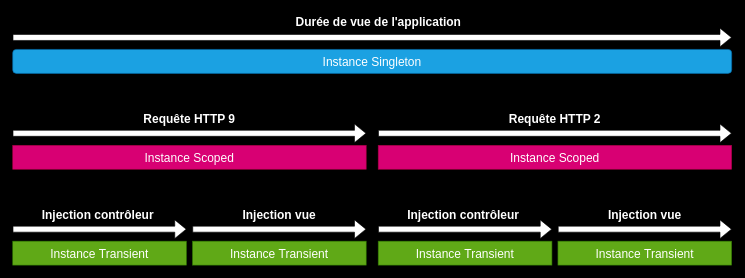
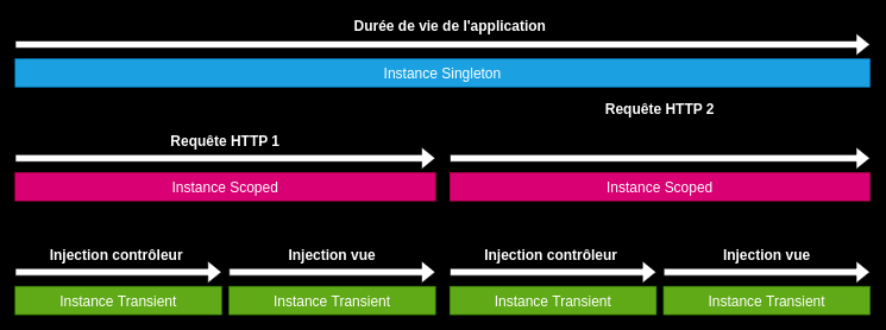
  <mxCell id="0" />
  <mxCell id="1" parent="0" />
  <mxCell id="2" value="" style="shape=flexArrow;endArrow=classic;html=1;rounded=0;fillColor=default;" parent="1" edge="1"><mxGeometry width="50" height="50" relative="1" as="geometry"><mxPoint x="20" y="62" as="sourcePoint" /><mxPoint x="1220" y="62" as="targetPoint" /></mxGeometry></mxCell>
- <mxCell id="3" value="Instance Singleton" style="whiteSpace=wrap;html=1;fontSize=20;fillColor=#1ba1e2;fontColor=#ffffff;strokeColor=#006EAF;rounded=1;" parent="1" vertex="1"><mxGeometry x="20" y="82" width="1200" height="40" as="geometry" /></mxCell>
- <mxCell id="4" value="Durée de vue de l'application" style="text;html=1;align=center;verticalAlign=middle;whiteSpace=wrap;rounded=0;fontSize=20;fillColor=none;fontColor=#FFFFFF;fontStyle=1" parent="1" vertex="1"><mxGeometry x="488" y="20" width="285" height="30" as="geometry" /></mxCell>
+ <mxCell id="3" value="Instance Singleton" style="rounded=0;whiteSpace=wrap;html=1;fontSize=20;fillColor=#1ba1e2;fontColor=#ffffff;strokeColor=#006EAF;" parent="1" vertex="1"><mxGeometry x="20" y="82" width="1200" height="40" as="geometry" /></mxCell>
+ <mxCell id="4" value="Durée de vie de l'application" style="text;html=1;align=center;verticalAlign=middle;whiteSpace=wrap;rounded=0;fontSize=20;fillColor=none;fontColor=#FFFFFF;fontStyle=1" parent="1" vertex="1"><mxGeometry x="488" y="20" width="285" height="30" as="geometry" /></mxCell>
  <mxCell id="5" value="" style="shape=flexArrow;endArrow=classic;html=1;rounded=0;fillColor=default;" parent="1" edge="1"><mxGeometry width="50" height="50" relative="1" as="geometry"><mxPoint x="20" y="222" as="sourcePoint" /><mxPoint x="610" y="222" as="targetPoint" /></mxGeometry></mxCell>
  <mxCell id="6" value="Instance&amp;nbsp;Scoped" style="rounded=0;whiteSpace=wrap;html=1;fontSize=20;fillColor=#d80073;fontColor=#ffffff;strokeColor=#A50040;" parent="1" vertex="1"><mxGeometry x="20" y="242" width="590" height="40" as="geometry" /></mxCell>
- <mxCell id="7" value="Requête HTTP 9" style="text;html=1;align=center;verticalAlign=middle;whiteSpace=wrap;rounded=0;fontSize=20;fillColor=none;fontColor=#FFFFFF;fontStyle=1" parent="1" vertex="1"><mxGeometry x="220" y="182" width="190" height="30" as="geometry" /></mxCell>
+ <mxCell id="7" value="Requête HTTP 1" style="text;html=1;align=center;verticalAlign=middle;whiteSpace=wrap;rounded=0;fontSize=20;fillColor=none;fontColor=#FFFFFF;fontStyle=1" parent="1" vertex="1"><mxGeometry x="220" y="182" width="190" height="30" as="geometry" /></mxCell>
  <mxCell id="8" value="Instance&amp;nbsp;Scoped" style="rounded=0;whiteSpace=wrap;html=1;fontSize=20;fillColor=#d80073;fontColor=#ffffff;strokeColor=#A50040;" parent="1" vertex="1"><mxGeometry x="630" y="242" width="590" height="40" as="geometry" /></mxCell>
  <mxCell id="9" value="" style="shape=flexArrow;endArrow=classic;html=1;rounded=0;fillColor=default;" parent="1" edge="1"><mxGeometry width="50" height="50" relative="1" as="geometry"><mxPoint x="630" y="222" as="sourcePoint" /><mxPoint x="1220" y="222" as="targetPoint" /></mxGeometry></mxCell>
- <mxCell id="10" value="Requête HTTP 2" style="text;html=1;align=center;verticalAlign=middle;whiteSpace=wrap;rounded=0;fontSize=20;fillColor=none;fontColor=#FFFFFF;fontStyle=1" parent="1" vertex="1"><mxGeometry x="830" y="182" width="190" height="30" as="geometry" /></mxCell>
+ <mxCell id="10" value="Requête HTTP 2" style="text;html=1;align=center;verticalAlign=middle;whiteSpace=wrap;rounded=0;fontSize=20;fillColor=none;fontColor=#FFFFFF;fontStyle=1" parent="1" vertex="1"><mxGeometry x="830" y="137" width="190" height="30" as="geometry" /></mxCell>
  <mxCell id="11" value="" style="shape=flexArrow;endArrow=classic;html=1;rounded=0;fillColor=default;" parent="1" edge="1"><mxGeometry width="50" height="50" relative="1" as="geometry"><mxPoint x="20" y="382" as="sourcePoint" /><mxPoint x="310" y="382" as="targetPoint" /></mxGeometry></mxCell>
  <mxCell id="12" value="Instance&amp;nbsp;Transient" style="rounded=0;whiteSpace=wrap;html=1;fontSize=20;fillColor=#60a917;fontColor=#ffffff;strokeColor=#2D7600;" parent="1" vertex="1"><mxGeometry x="20" y="402" width="290" height="40" as="geometry" /></mxCell>
  <mxCell id="13" value="Injection contrôleur&amp;nbsp;" style="text;html=1;align=center;verticalAlign=middle;whiteSpace=wrap;rounded=0;fontSize=20;fillColor=none;fontColor=#FFFFFF;fontStyle=1" parent="1" vertex="1"><mxGeometry x="66" y="342" width="198" height="30" as="geometry" /></mxCell>
  <mxCell id="14" value="Instance&amp;nbsp;Transient" style="rounded=0;whiteSpace=wrap;html=1;fontSize=20;fillColor=#60a917;fontColor=#ffffff;strokeColor=#2D7600;" parent="1" vertex="1"><mxGeometry x="320" y="402" width="290" height="40" as="geometry" /></mxCell>
  <mxCell id="15" value="" style="shape=flexArrow;endArrow=classic;html=1;rounded=0;fillColor=default;" parent="1" edge="1"><mxGeometry width="50" height="50" relative="1" as="geometry"><mxPoint x="320" y="382" as="sourcePoint" /><mxPoint x="610" y="382" as="targetPoint" /></mxGeometry></mxCell>
  <mxCell id="16" value="Injection vue" style="text;html=1;align=center;verticalAlign=middle;whiteSpace=wrap;rounded=0;fontSize=20;fillColor=none;fontColor=#FFFFFF;fontStyle=1" parent="1" vertex="1"><mxGeometry x="370" y="342" width="190" height="30" as="geometry" /></mxCell>
  <mxCell id="17" value="" style="shape=flexArrow;endArrow=classic;html=1;rounded=0;fillColor=default;" parent="1" edge="1"><mxGeometry width="50" height="50" relative="1" as="geometry"><mxPoint x="630" y="382" as="sourcePoint" /><mxPoint x="920" y="382" as="targetPoint" /></mxGeometry></mxCell>
  <mxCell id="18" value="Instance&amp;nbsp;Transient" style="rounded=0;whiteSpace=wrap;html=1;fontSize=20;fillColor=#60a917;fontColor=#ffffff;strokeColor=#2D7600;" parent="1" vertex="1"><mxGeometry x="630" y="402" width="290" height="40" as="geometry" /></mxCell>
  <mxCell id="19" value="Instance&amp;nbsp;Transient" style="rounded=0;whiteSpace=wrap;html=1;fontSize=20;fillColor=#60a917;fontColor=#ffffff;strokeColor=#2D7600;" parent="1" vertex="1"><mxGeometry x="930" y="402" width="290" height="40" as="geometry" /></mxCell>
  <mxCell id="20" value="" style="shape=flexArrow;endArrow=classic;html=1;rounded=0;fillColor=default;" parent="1" edge="1"><mxGeometry width="50" height="50" relative="1" as="geometry"><mxPoint x="930" y="382" as="sourcePoint" /><mxPoint x="1220" y="382" as="targetPoint" /></mxGeometry></mxCell>
  <mxCell id="21" value="Injection vue" style="text;html=1;align=center;verticalAlign=middle;whiteSpace=wrap;rounded=0;fontSize=20;fillColor=none;fontColor=#FFFFFF;fontStyle=1" parent="1" vertex="1"><mxGeometry x="980" y="342" width="190" height="30" as="geometry" /></mxCell>
  <mxCell id="22" value="Injection contrôleur&amp;nbsp;" style="text;html=1;align=center;verticalAlign=middle;whiteSpace=wrap;rounded=0;fontSize=20;fillColor=none;fontColor=#FFFFFF;fontStyle=1" vertex="1" parent="1"><mxGeometry x="676" y="342" width="198" height="30" as="geometry" /></mxCell>
